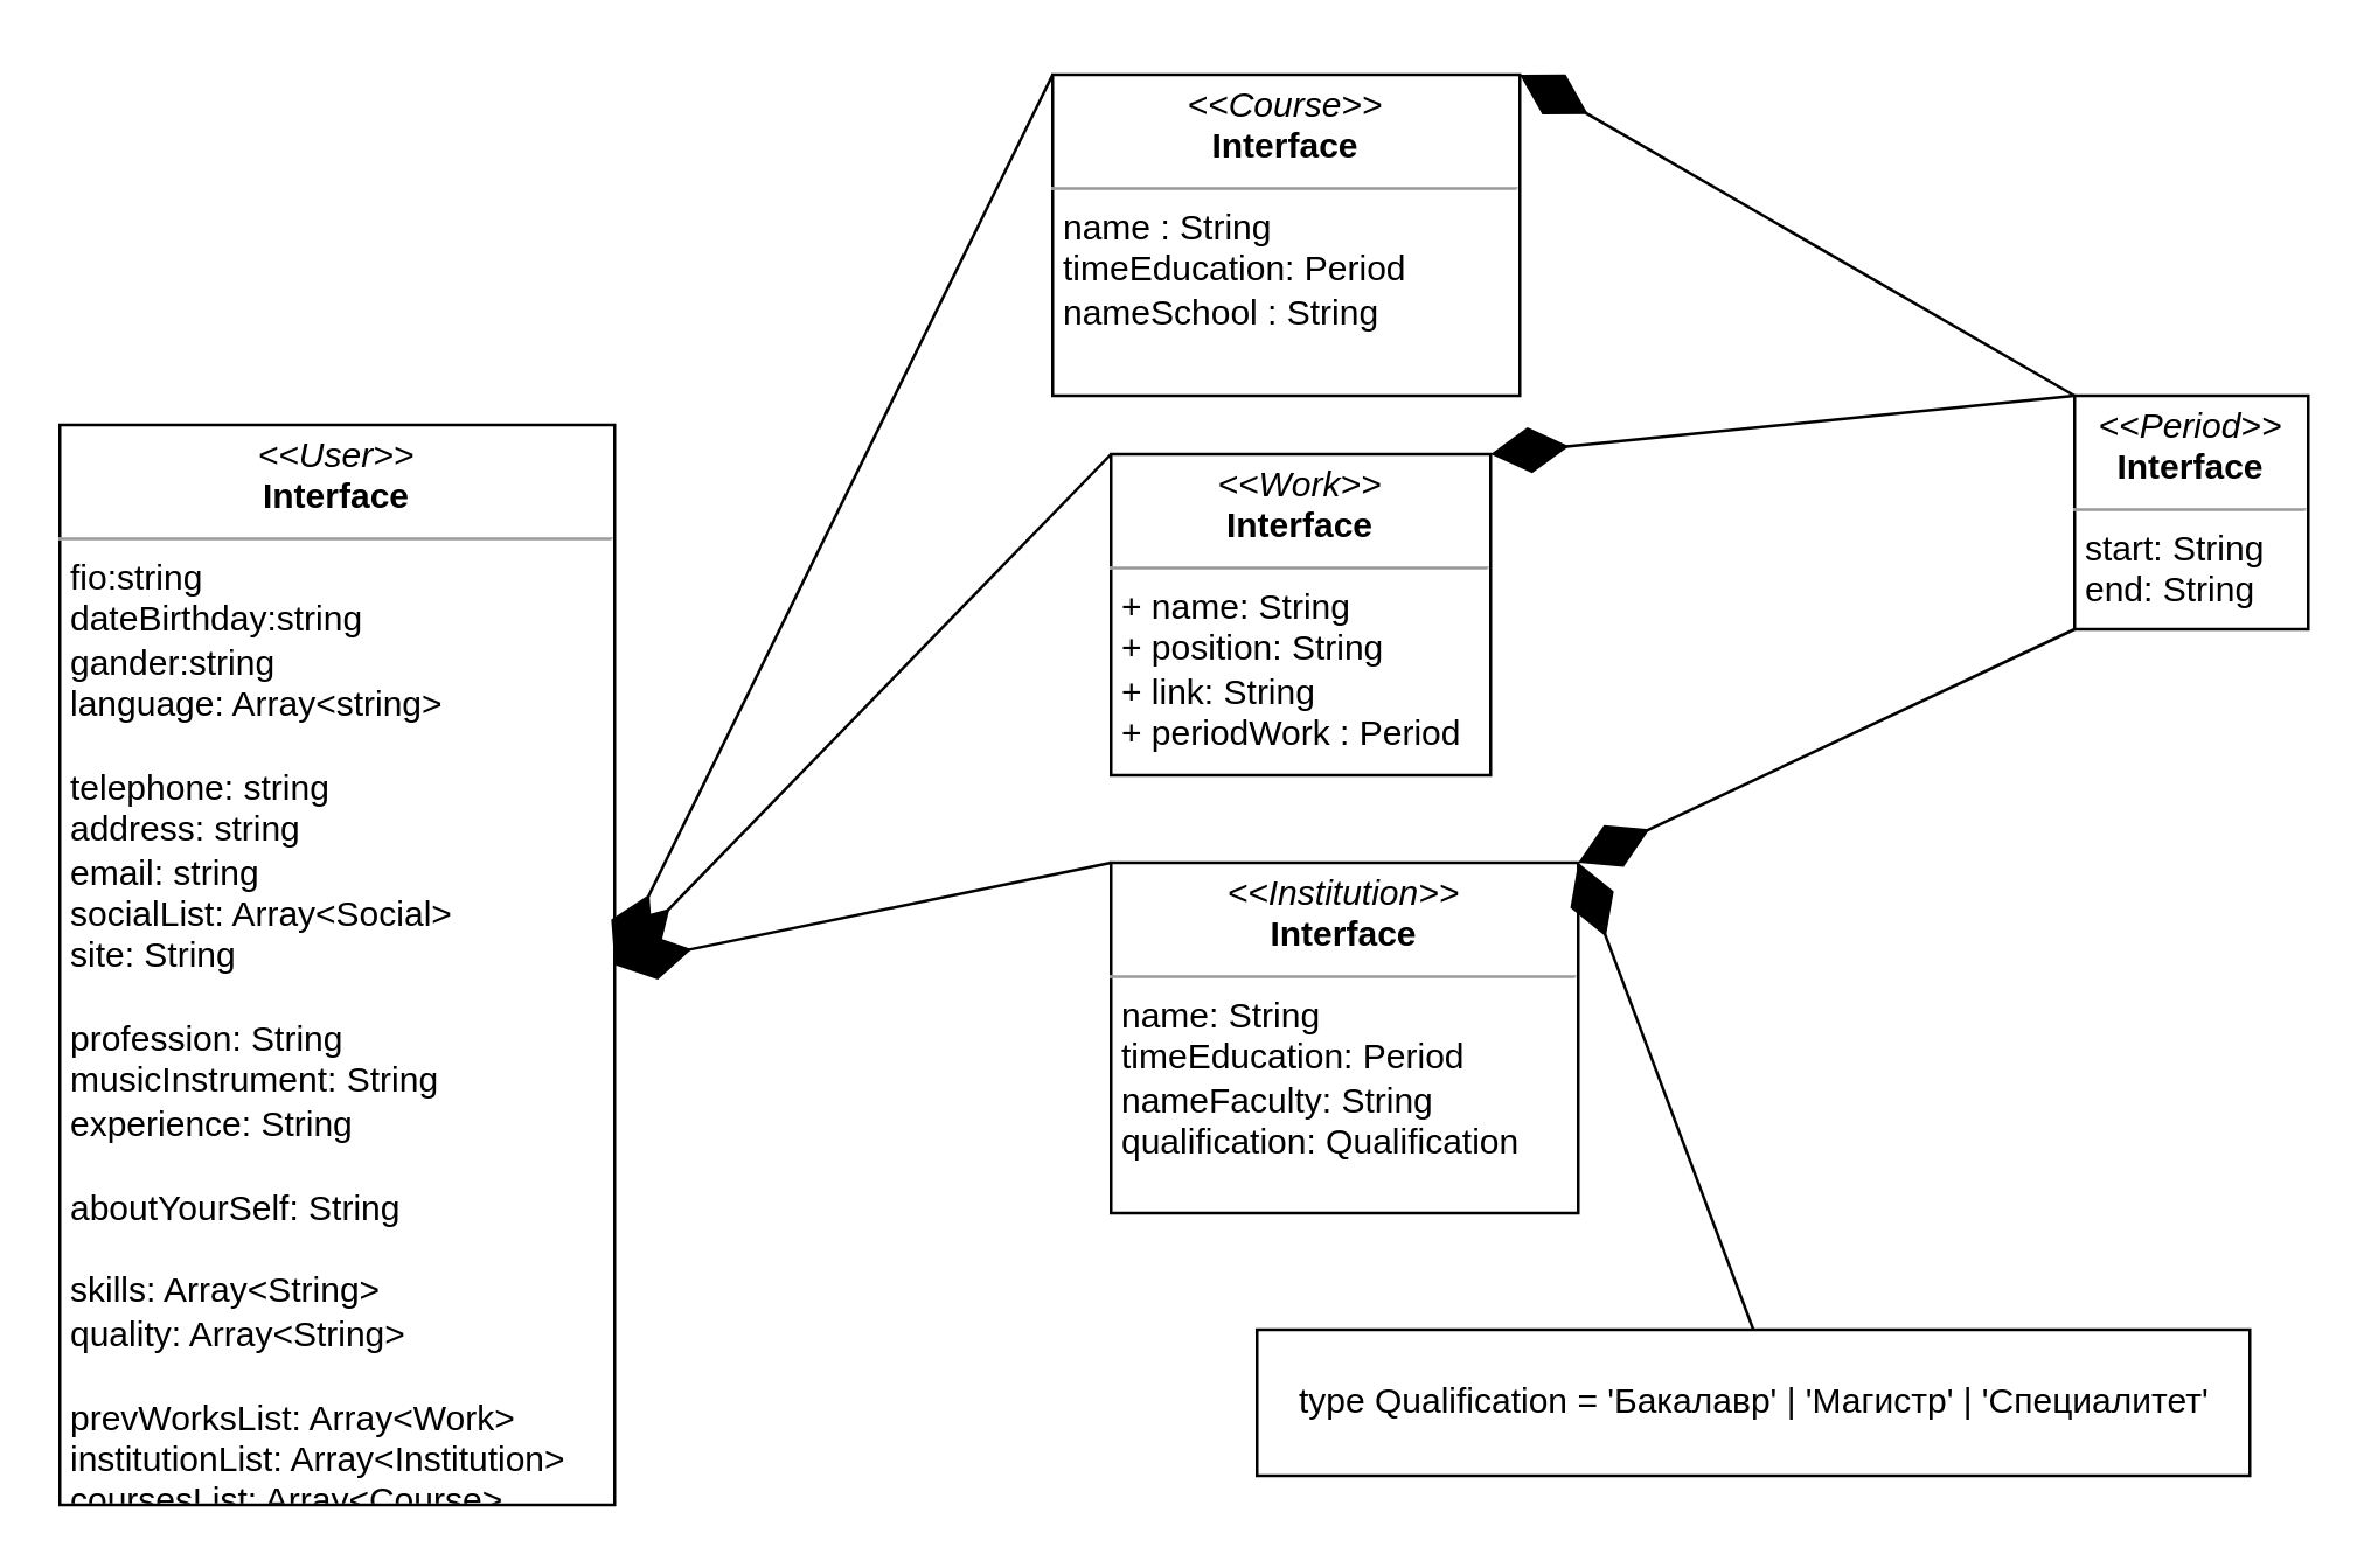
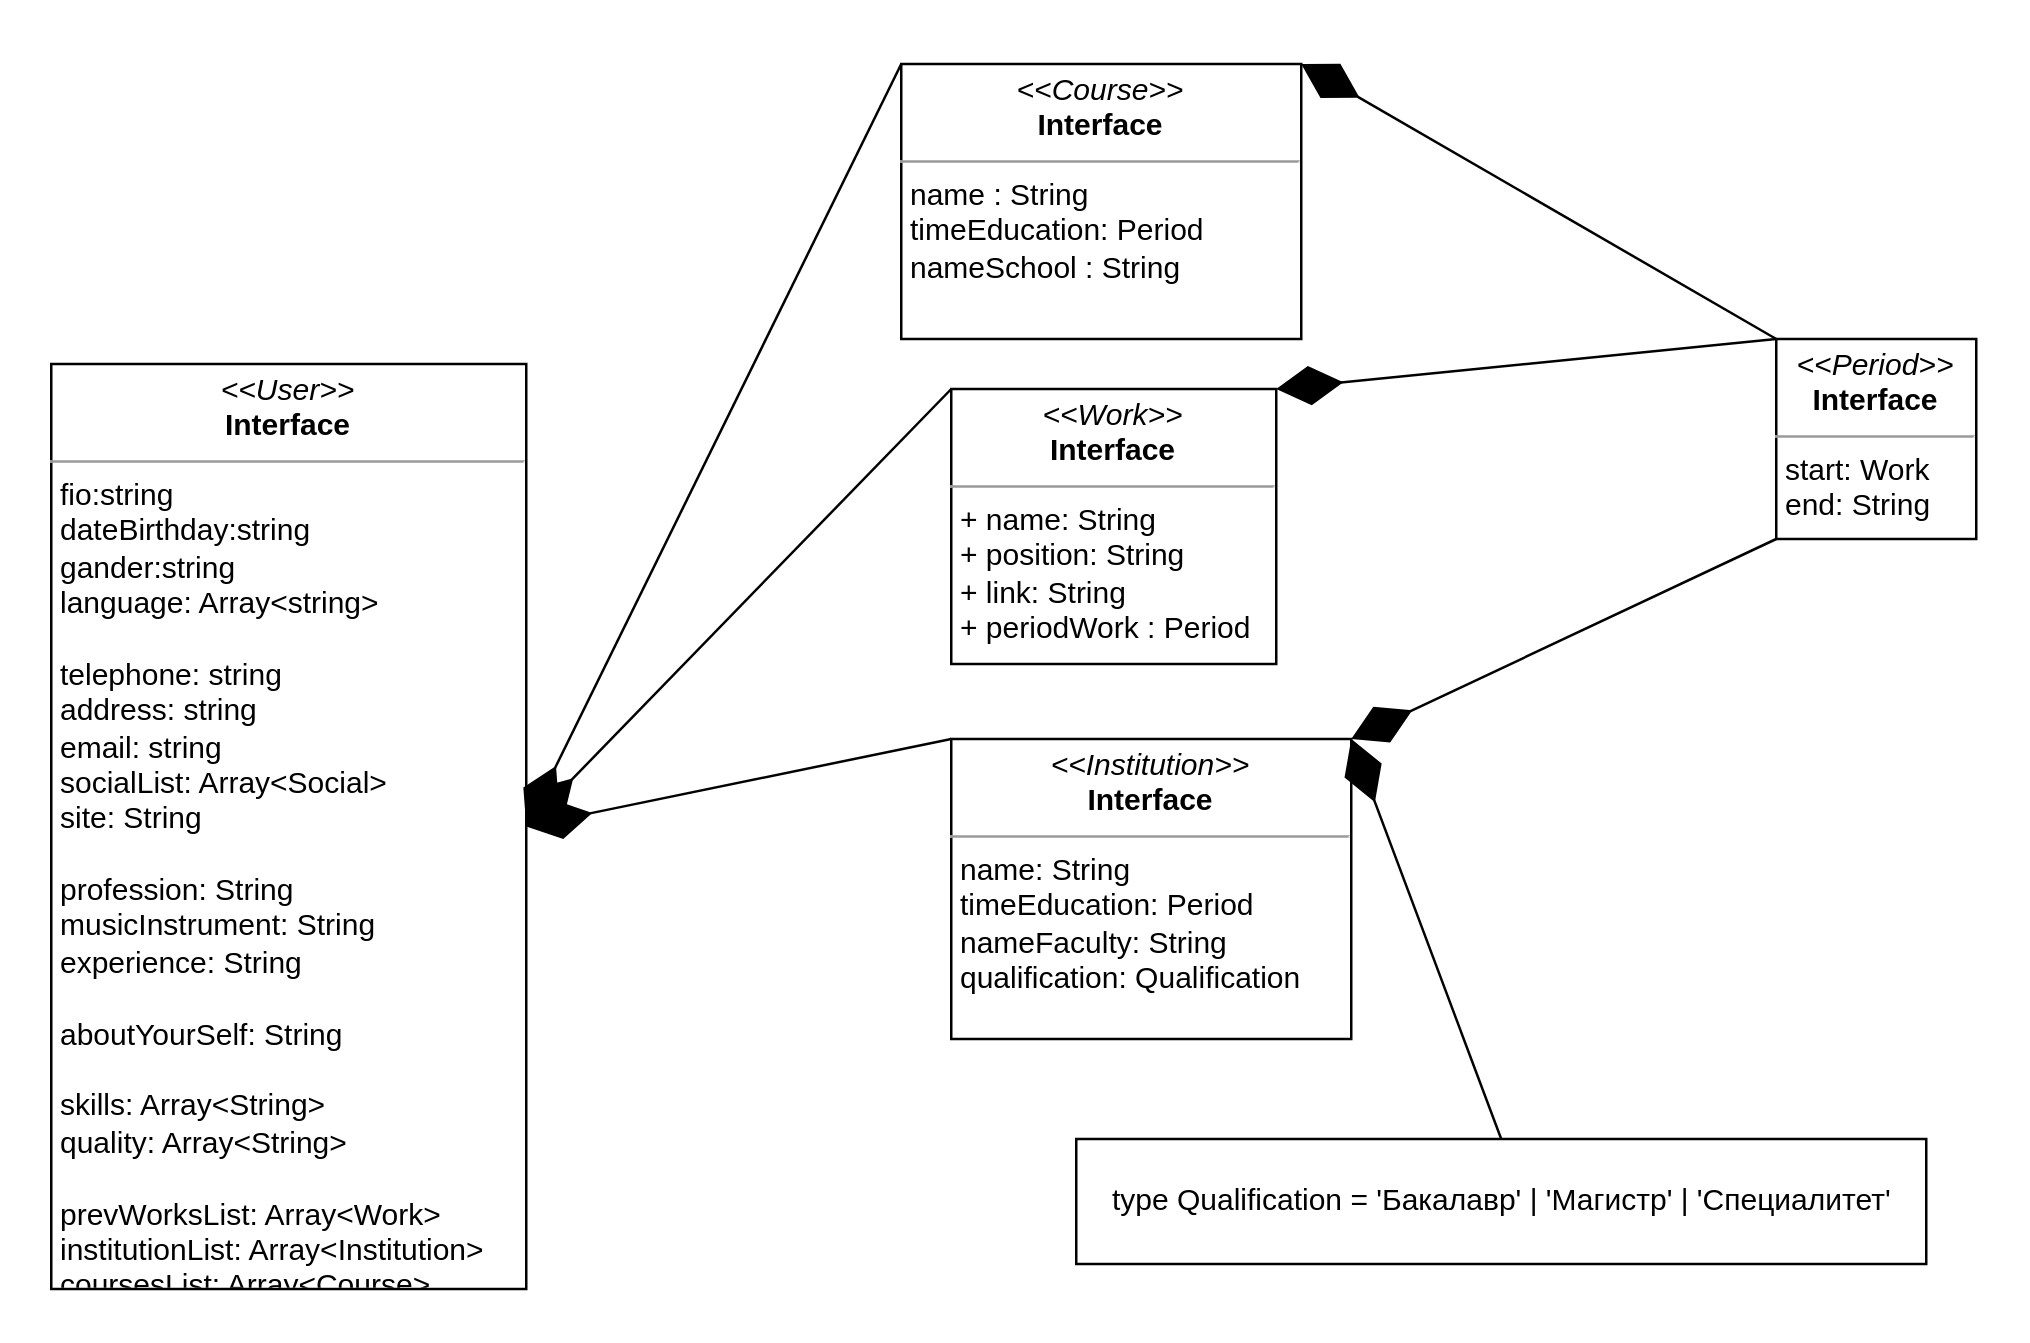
  <mxCell id="0" />
  <mxCell id="1" parent="0" />
  <mxCell id="2" value="&lt;p style=&quot;margin: 0px ; margin-top: 4px ; text-align: center&quot;&gt;&lt;i&gt;&amp;lt;&amp;lt;User&amp;gt;&amp;gt;&lt;/i&gt;&lt;br&gt;&lt;b&gt;Interface&lt;/b&gt;&lt;/p&gt;&lt;hr size=&quot;1&quot;&gt;&lt;p style=&quot;margin: 0px ; margin-left: 4px&quot;&gt;fio:string&lt;/p&gt;&lt;p style=&quot;margin: 0px ; margin-left: 4px&quot;&gt;dateBirthday:string&amp;nbsp;&lt;/p&gt;&lt;p style=&quot;margin: 0px ; margin-left: 4px&quot;&gt;gander:string&lt;/p&gt;&lt;p style=&quot;margin: 0px ; margin-left: 4px&quot;&gt;language: Array&amp;lt;string&amp;gt;&lt;/p&gt;&lt;p style=&quot;margin: 0px ; margin-left: 4px&quot;&gt;&lt;br&gt;&lt;/p&gt;&lt;p style=&quot;margin: 0px ; margin-left: 4px&quot;&gt;telephone: string&lt;/p&gt;&lt;p style=&quot;margin: 0px ; margin-left: 4px&quot;&gt;address: string&lt;/p&gt;&lt;p style=&quot;margin: 0px ; margin-left: 4px&quot;&gt;email: string&lt;/p&gt;&lt;p style=&quot;margin: 0px ; margin-left: 4px&quot;&gt;socialList: Array&amp;lt;Social&amp;gt;&lt;/p&gt;&lt;p style=&quot;margin: 0px ; margin-left: 4px&quot;&gt;site: String&lt;/p&gt;&lt;p style=&quot;margin: 0px ; margin-left: 4px&quot;&gt;&lt;br&gt;&lt;/p&gt;&lt;p style=&quot;margin: 0px ; margin-left: 4px&quot;&gt;profession: String&lt;/p&gt;&lt;p style=&quot;margin: 0px ; margin-left: 4px&quot;&gt;musicInstrument: String&lt;/p&gt;&lt;p style=&quot;margin: 0px ; margin-left: 4px&quot;&gt;experience: String&lt;/p&gt;&lt;p style=&quot;margin: 0px ; margin-left: 4px&quot;&gt;&lt;br&gt;&lt;/p&gt;&lt;p style=&quot;margin: 0px ; margin-left: 4px&quot;&gt;aboutYourSelf: String&amp;nbsp;&lt;/p&gt;&lt;p style=&quot;margin: 0px ; margin-left: 4px&quot;&gt;&lt;br&gt;&lt;/p&gt;&lt;p style=&quot;margin: 0px ; margin-left: 4px&quot;&gt;skills: Array&amp;lt;String&amp;gt;&lt;/p&gt;&lt;p style=&quot;margin: 0px ; margin-left: 4px&quot;&gt;quality: Array&amp;lt;String&amp;gt;&lt;/p&gt;&lt;p style=&quot;margin: 0px ; margin-left: 4px&quot;&gt;&lt;br&gt;&lt;/p&gt;&lt;p style=&quot;margin: 0px ; margin-left: 4px&quot;&gt;prevWorksList: Array&amp;lt;Work&amp;gt;&lt;/p&gt;&lt;p style=&quot;margin: 0px ; margin-left: 4px&quot;&gt;institutionList: Array&amp;lt;Institution&amp;gt;&lt;/p&gt;&lt;p style=&quot;margin: 0px ; margin-left: 4px&quot;&gt;coursesList: Array&amp;lt;Course&amp;gt;&lt;/p&gt;" style="verticalAlign=top;align=left;overflow=fill;fontSize=12;fontFamily=Helvetica;html=1;" vertex="1" parent="1"><mxGeometry x="20" y="140" width="190" height="370" as="geometry" /></mxCell>
  <mxCell id="3" value="&lt;p style=&quot;margin: 0px ; margin-top: 4px ; text-align: center&quot;&gt;&lt;i&gt;&amp;lt;&amp;lt;Work&amp;gt;&amp;gt;&lt;/i&gt;&lt;br&gt;&lt;b&gt;Interface&lt;/b&gt;&lt;/p&gt;&lt;hr size=&quot;1&quot;&gt;&lt;p style=&quot;margin: 0px ; margin-left: 4px&quot;&gt;+ name: String&lt;/p&gt;&lt;p style=&quot;margin: 0px ; margin-left: 4px&quot;&gt;+ position: String&lt;/p&gt;&lt;p style=&quot;margin: 0px ; margin-left: 4px&quot;&gt;+ link: String&lt;/p&gt;&lt;p style=&quot;margin: 0px ; margin-left: 4px&quot;&gt;+ periodWork : Period&amp;nbsp;&lt;/p&gt;" style="verticalAlign=top;align=left;overflow=fill;fontSize=12;fontFamily=Helvetica;html=1;" vertex="1" parent="1"><mxGeometry x="380" y="150" width="130" height="110" as="geometry" /></mxCell>
- <mxCell id="4" value="&lt;p style=&quot;margin: 0px ; margin-top: 4px ; text-align: center&quot;&gt;&lt;i&gt;&amp;lt;&amp;lt;Period&amp;gt;&amp;gt;&lt;/i&gt;&lt;br&gt;&lt;b&gt;Interface&lt;/b&gt;&lt;/p&gt;&lt;hr size=&quot;1&quot;&gt;&lt;p style=&quot;margin: 0px ; margin-left: 4px&quot;&gt;start: String&lt;/p&gt;&lt;p style=&quot;margin: 0px ; margin-left: 4px&quot;&gt;end: String&lt;/p&gt;" style="verticalAlign=top;align=left;overflow=fill;fontSize=12;fontFamily=Helvetica;html=1;" vertex="1" parent="1"><mxGeometry x="710" y="130" width="80" height="80" as="geometry" /></mxCell>
+ <mxCell id="4" value="&lt;p style=&quot;margin: 0px ; margin-top: 4px ; text-align: center&quot;&gt;&lt;i&gt;&amp;lt;&amp;lt;Period&amp;gt;&amp;gt;&lt;/i&gt;&lt;br&gt;&lt;b&gt;Interface&lt;/b&gt;&lt;/p&gt;&lt;hr size=&quot;1&quot;&gt;&lt;p style=&quot;margin: 0px ; margin-left: 4px&quot;&gt;start: Work&lt;/p&gt;&lt;p style=&quot;margin: 0px ; margin-left: 4px&quot;&gt;end: String&lt;/p&gt;" style="verticalAlign=top;align=left;overflow=fill;fontSize=12;fontFamily=Helvetica;html=1;" vertex="1" parent="1"><mxGeometry x="710" y="130" width="80" height="80" as="geometry" /></mxCell>
  <mxCell id="5" value="&lt;p style=&quot;margin: 0px ; margin-top: 4px ; text-align: center&quot;&gt;&lt;i&gt;&amp;lt;&amp;lt;Institution&amp;gt;&amp;gt;&lt;/i&gt;&lt;br&gt;&lt;b&gt;Interface&lt;/b&gt;&lt;/p&gt;&lt;hr size=&quot;1&quot;&gt;&lt;p style=&quot;margin: 0px ; margin-left: 4px&quot;&gt;name: String&lt;/p&gt;&lt;p style=&quot;margin: 0px ; margin-left: 4px&quot;&gt;timeEducation: Period&lt;/p&gt;&lt;p style=&quot;margin: 0px ; margin-left: 4px&quot;&gt;nameFaculty: String&lt;/p&gt;&lt;p style=&quot;margin: 0px ; margin-left: 4px&quot;&gt;qualification: Qualification&amp;nbsp;&lt;/p&gt;" style="verticalAlign=top;align=left;overflow=fill;fontSize=12;fontFamily=Helvetica;html=1;" vertex="1" parent="1"><mxGeometry x="380" y="290" width="160" height="120" as="geometry" /></mxCell>
  <mxCell id="6" value="&lt;p style=&quot;margin: 0px ; margin-top: 4px ; text-align: center&quot;&gt;&lt;i&gt;&amp;lt;&amp;lt;Course&amp;gt;&amp;gt;&lt;/i&gt;&lt;br&gt;&lt;b&gt;Interface&lt;/b&gt;&lt;/p&gt;&lt;hr size=&quot;1&quot;&gt;&lt;p style=&quot;margin: 0px ; margin-left: 4px&quot;&gt;&lt;span&gt;name : String&lt;/span&gt;&lt;/p&gt;&lt;p style=&quot;margin: 0px ; margin-left: 4px&quot;&gt;timeEducation: Period&lt;/p&gt;&lt;p style=&quot;margin: 0px ; margin-left: 4px&quot;&gt;nameSchool : String&lt;/p&gt;" style="verticalAlign=top;align=left;overflow=fill;fontSize=12;fontFamily=Helvetica;html=1;" vertex="1" parent="1"><mxGeometry x="360" y="20" width="160" height="110" as="geometry" /></mxCell>
  <mxCell id="7" value="" style="endArrow=diamondThin;endFill=1;endSize=24;html=1;entryX=1;entryY=0;entryDx=0;entryDy=0;exitX=0;exitY=0;exitDx=0;exitDy=0;" edge="1" parent="1" source="4" target="3"><mxGeometry width="160" relative="1" as="geometry"><mxPoint x="310" y="500" as="sourcePoint" /><mxPoint x="470" y="500" as="targetPoint" /></mxGeometry></mxCell>
  <mxCell id="8" value="" style="endArrow=diamondThin;endFill=1;endSize=24;html=1;entryX=1;entryY=0;entryDx=0;entryDy=0;exitX=0;exitY=1;exitDx=0;exitDy=0;" edge="1" parent="1" source="4" target="5"><mxGeometry width="160" relative="1" as="geometry"><mxPoint x="310" y="500" as="sourcePoint" /><mxPoint x="470" y="500" as="targetPoint" /></mxGeometry></mxCell>
  <mxCell id="9" value="" style="endArrow=diamondThin;endFill=1;endSize=24;html=1;exitX=0;exitY=0;exitDx=0;exitDy=0;entryX=1;entryY=0;entryDx=0;entryDy=0;" edge="1" parent="1" source="4" target="6"><mxGeometry width="160" relative="1" as="geometry"><mxPoint x="310" y="500" as="sourcePoint" /><mxPoint x="470" y="500" as="targetPoint" /></mxGeometry></mxCell>
  <mxCell id="10" value="type Qualification = 'Бакалавр' | 'Магистр' | 'Специалитет'" style="html=1;" vertex="1" parent="1"><mxGeometry x="430" y="450" width="340" height="50" as="geometry" /></mxCell>
  <mxCell id="11" value="" style="endArrow=diamondThin;endFill=1;endSize=24;html=1;entryX=1;entryY=0;entryDx=0;entryDy=0;exitX=0.5;exitY=0;exitDx=0;exitDy=0;" edge="1" parent="1" source="10" target="5"><mxGeometry width="160" relative="1" as="geometry"><mxPoint x="310" y="500" as="sourcePoint" /><mxPoint x="470" y="500" as="targetPoint" /></mxGeometry></mxCell>
  <mxCell id="12" value="" style="endArrow=diamondThin;endFill=1;endSize=24;html=1;exitX=0;exitY=0;exitDx=0;exitDy=0;entryX=1;entryY=0.5;entryDx=0;entryDy=0;" edge="1" parent="1" source="6" target="2"><mxGeometry width="160" relative="1" as="geometry"><mxPoint x="310" y="360" as="sourcePoint" /><mxPoint x="470" y="360" as="targetPoint" /></mxGeometry></mxCell>
  <mxCell id="13" value="" style="endArrow=diamondThin;endFill=1;endSize=24;html=1;entryX=1;entryY=0.5;entryDx=0;entryDy=0;exitX=0;exitY=0;exitDx=0;exitDy=0;" edge="1" parent="1" source="5" target="2"><mxGeometry width="160" relative="1" as="geometry"><mxPoint x="310" y="360" as="sourcePoint" /><mxPoint x="470" y="360" as="targetPoint" /></mxGeometry></mxCell>
  <mxCell id="14" value="" style="endArrow=diamondThin;endFill=1;endSize=24;html=1;entryX=1;entryY=0.5;entryDx=0;entryDy=0;exitX=0;exitY=0;exitDx=0;exitDy=0;" edge="1" parent="1" source="3" target="2"><mxGeometry width="160" relative="1" as="geometry"><mxPoint x="310" y="360" as="sourcePoint" /><mxPoint x="470" y="360" as="targetPoint" /></mxGeometry></mxCell>
